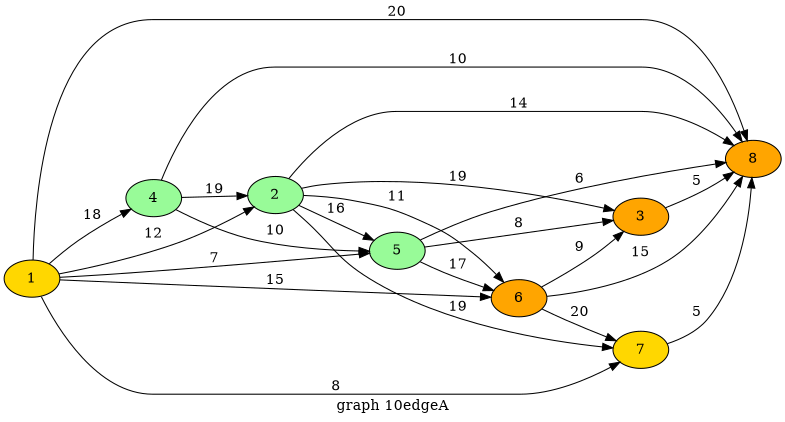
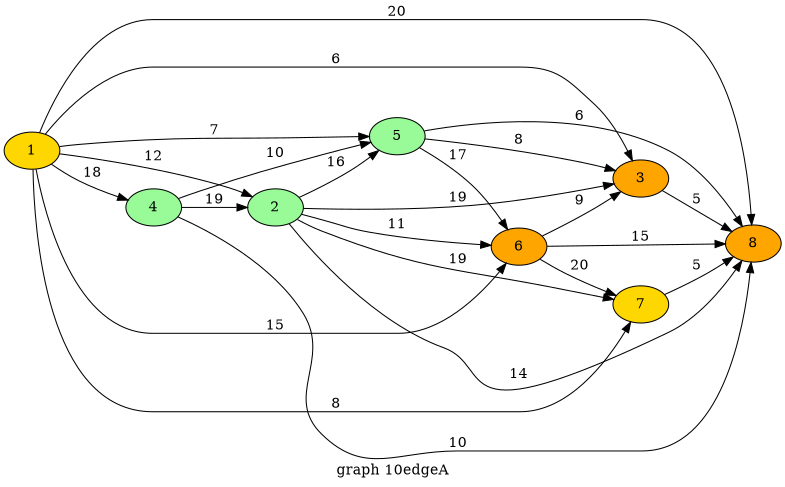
  digraph {
    label="graph 10edgeA"
    rankdir=LR
    node [fillcolor=palegreen style=filled]
    1 [fillcolor=gold]
    2
    3 [fillcolor=orange]
    4
    5
    6 [fillcolor=orange]
    7 [fillcolor=gold]
    8 [fillcolor=orange]
    1 -> 2 [label=" 12 "]
+   1 -> 3 [label=" 6 "]
    1 -> 4 [label=" 18 "]
    1 -> 5 [label=" 7 "]
    1 -> 6 [label=" 15 "]
    1 -> 7 [label=" 8 "]
    1 -> 8 [label=" 20 "]
    2 -> 3 [label=" 19 "]
    2 -> 5 [label=" 16 "]
    2 -> 6 [label=" 11 "]
    2 -> 7 [label=" 19 "]
    2 -> 8 [label=" 14 "]
    3 -> 8 [label=" 5 "]
    4 -> 2 [label=" 19 "]
    4 -> 5 [label=" 10 "]
    4 -> 8 [label=" 10 "]
    5 -> 3 [label=" 8 "]
    5 -> 6 [label=" 17 "]
    5 -> 8 [label=" 6 "]
    6 -> 3 [label=" 9 "]
    6 -> 7 [label=" 20 "]
    6 -> 8 [label=" 15 "]
    7 -> 8 [label=" 5 "]
  }
